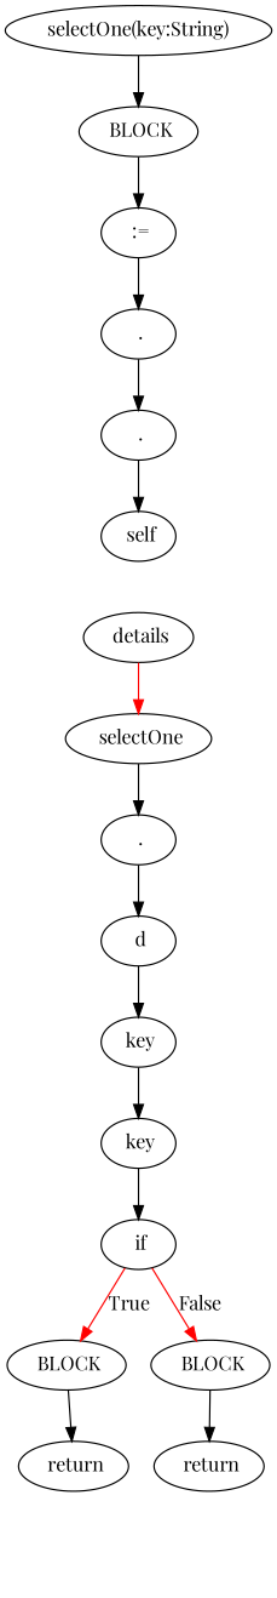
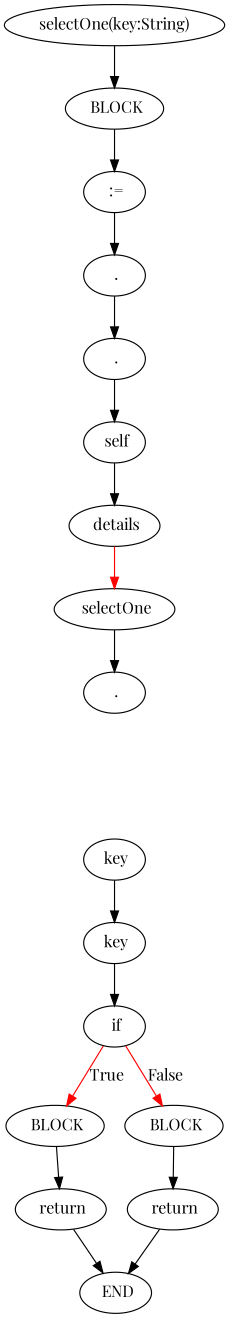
  digraph {
    fontname="Playfair Display"
    node [fontname="Playfair Display"]
    edge [color=black fontname="Playfair Display"]
    n1 [label="selectOne(key:String)"]
    n2 [label=" BLOCK"]
    n3 [label=" :="]
    n4 [label=" ."]
    n5 [label=" ."]
    n6 [label=" self"]
    n7 [label=" details"]
    n8 [label=" selectOne"]
    n9 [label=" ."]
-   n10 [label=" d"]
    n11 [label=" key"]
    n12 [label=" key"]
    n13 [label=" if"]
    n14 [label=" BLOCK"]
    n15 [label=" BLOCK"]
    n16 [label=" return"]
    n17 [label=" return"]
+   n18 [label=" END"]
    n1 -> n2
    n2 -> n3
    n3 -> n4
    n4 -> n5
    n5 -> n6
+   n6 -> n7
    n7 -> n8 [color=red]
    n8 -> n9
-   n9 -> n10
-   n10 -> n11
    n11 -> n12
    n12 -> n13
    n13 -> n14 [color=red label=True]
    n13 -> n15 [color=red label=False]
    n14 -> n16
    n15 -> n17
+   n16 -> n18
+   n17 -> n18
  }
